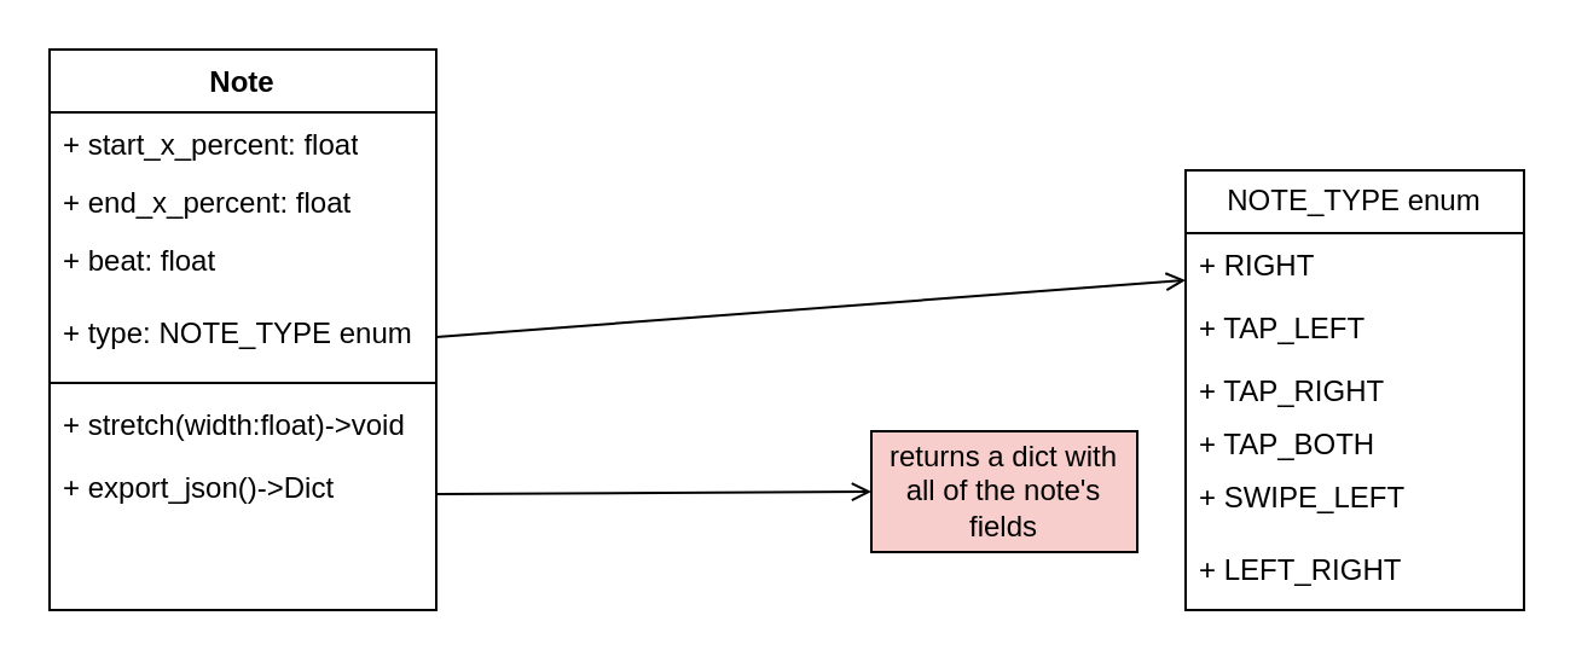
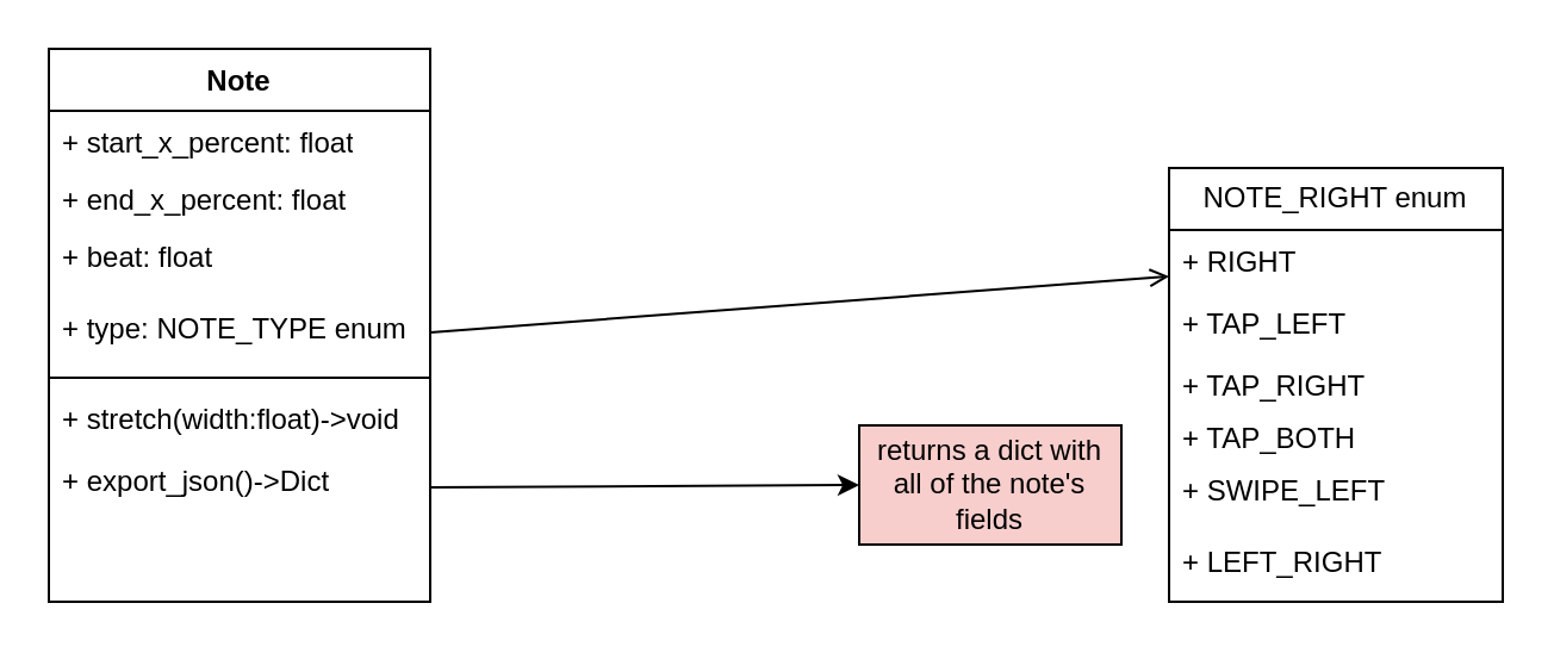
  <mxCell id="0" />
  <mxCell id="1" parent="0" />
  <mxCell id="2" value="Note" style="swimlane;fontStyle=1;align=center;verticalAlign=top;childLayout=stackLayout;horizontal=1;startSize=26;horizontalStack=0;resizeParent=1;resizeParentMax=0;resizeLast=0;collapsible=1;marginBottom=0;whiteSpace=wrap;html=1;" vertex="1" parent="1"><mxGeometry x="20" y="20" width="160" height="232" as="geometry"><mxRectangle x="600" y="618" width="100" height="30" as="alternateBounds" /></mxGeometry></mxCell>
  <mxCell id="3" value="&lt;div&gt;+ start_x_percent: float&lt;/div&gt;" style="text;strokeColor=none;fillColor=none;align=left;verticalAlign=top;spacingLeft=4;spacingRight=4;overflow=hidden;rotatable=0;points=[[0,0.5],[1,0.5]];portConstraint=eastwest;whiteSpace=wrap;html=1;" vertex="1" parent="2"><mxGeometry y="26" width="160" height="24" as="geometry" /></mxCell>
  <mxCell id="4" value="+ end_x_percent: float" style="text;strokeColor=none;fillColor=none;align=left;verticalAlign=top;spacingLeft=4;spacingRight=4;overflow=hidden;rotatable=0;points=[[0,0.5],[1,0.5]];portConstraint=eastwest;whiteSpace=wrap;html=1;" vertex="1" parent="2"><mxGeometry y="50" width="160" height="24" as="geometry" /></mxCell>
  <mxCell id="5" value="+ beat: float" style="text;strokeColor=none;fillColor=none;align=left;verticalAlign=top;spacingLeft=4;spacingRight=4;overflow=hidden;rotatable=0;points=[[0,0.5],[1,0.5]];portConstraint=eastwest;whiteSpace=wrap;html=1;" vertex="1" parent="2"><mxGeometry y="74" width="160" height="30" as="geometry" /></mxCell>
  <mxCell id="6" value="+ type: NOTE_TYPE enum" style="text;strokeColor=none;fillColor=none;align=left;verticalAlign=top;spacingLeft=4;spacingRight=4;overflow=hidden;rotatable=0;points=[[0,0.5],[1,0.5]];portConstraint=eastwest;whiteSpace=wrap;html=1;" vertex="1" parent="2"><mxGeometry y="104" width="160" height="30" as="geometry" /></mxCell>
  <mxCell id="7" value="" style="line;strokeWidth=1;fillColor=none;align=left;verticalAlign=middle;spacingTop=-1;spacingLeft=3;spacingRight=3;rotatable=0;labelPosition=right;points=[];portConstraint=eastwest;strokeColor=inherit;" vertex="1" parent="2"><mxGeometry y="134" width="160" height="8" as="geometry" /></mxCell>
  <mxCell id="8" value="+ stretch(width:float)-&amp;gt;void" style="text;strokeColor=none;fillColor=none;align=left;verticalAlign=top;spacingLeft=4;spacingRight=4;overflow=hidden;rotatable=0;points=[[0,0.5],[1,0.5]];portConstraint=eastwest;whiteSpace=wrap;html=1;" vertex="1" parent="2"><mxGeometry y="142" width="160" height="26" as="geometry" /></mxCell>
  <mxCell id="9" value="+ export_json()-&amp;gt;Dict" style="text;strokeColor=none;fillColor=none;align=left;verticalAlign=top;spacingLeft=4;spacingRight=4;overflow=hidden;rotatable=0;points=[[0,0.5],[1,0.5]];portConstraint=eastwest;whiteSpace=wrap;html=1;" vertex="1" parent="2"><mxGeometry y="168" width="160" height="64" as="geometry" /></mxCell>
- <mxCell id="10" value="NOTE_TYPE enum" style="swimlane;fontStyle=0;childLayout=stackLayout;horizontal=1;startSize=26;fillColor=none;horizontalStack=0;resizeParent=1;resizeParentMax=0;resizeLast=0;collapsible=1;marginBottom=0;whiteSpace=wrap;html=1;" vertex="1" parent="1"><mxGeometry x="490" y="70" width="140" height="182" as="geometry"><mxRectangle x="500" y="129" width="150" height="30" as="alternateBounds" /></mxGeometry></mxCell>
+ <mxCell id="10" value="NOTE_RIGHT enum" style="swimlane;fontStyle=0;childLayout=stackLayout;horizontal=1;startSize=26;fillColor=none;horizontalStack=0;resizeParent=1;resizeParentMax=0;resizeLast=0;collapsible=1;marginBottom=0;whiteSpace=wrap;html=1;" vertex="1" parent="1"><mxGeometry x="490" y="70" width="140" height="182" as="geometry"><mxRectangle x="500" y="129" width="150" height="30" as="alternateBounds" /></mxGeometry></mxCell>
  <mxCell id="11" value="+ RIGHT" style="text;strokeColor=none;fillColor=none;align=left;verticalAlign=top;spacingLeft=4;spacingRight=4;overflow=hidden;rotatable=0;points=[[0,0.5],[1,0.5]];portConstraint=eastwest;whiteSpace=wrap;html=1;" vertex="1" parent="10"><mxGeometry y="26" width="140" height="26" as="geometry" /></mxCell>
  <mxCell id="12" value="+ TAP_LEFT" style="text;strokeColor=none;fillColor=none;align=left;verticalAlign=top;spacingLeft=4;spacingRight=4;overflow=hidden;rotatable=0;points=[[0,0.5],[1,0.5]];portConstraint=eastwest;whiteSpace=wrap;html=1;" vertex="1" parent="10"><mxGeometry y="52" width="140" height="26" as="geometry" /></mxCell>
  <mxCell id="13" value="+ TAP_RIGHT" style="text;strokeColor=none;fillColor=none;align=left;verticalAlign=top;spacingLeft=4;spacingRight=4;overflow=hidden;rotatable=0;points=[[0,0.5],[1,0.5]];portConstraint=eastwest;whiteSpace=wrap;html=1;" vertex="1" parent="10"><mxGeometry y="78" width="140" height="22" as="geometry" /></mxCell>
  <mxCell id="14" value="+ TAP_BOTH" style="text;strokeColor=none;fillColor=none;align=left;verticalAlign=top;spacingLeft=4;spacingRight=4;overflow=hidden;rotatable=0;points=[[0,0.5],[1,0.5]];portConstraint=eastwest;whiteSpace=wrap;html=1;" vertex="1" parent="10"><mxGeometry y="100" width="140" height="22" as="geometry" /></mxCell>
  <mxCell id="15" value="+ SWIPE_LEFT" style="text;strokeColor=none;fillColor=none;align=left;verticalAlign=top;spacingLeft=4;spacingRight=4;overflow=hidden;rotatable=0;points=[[0,0.5],[1,0.5]];portConstraint=eastwest;whiteSpace=wrap;html=1;" vertex="1" parent="10"><mxGeometry y="122" width="140" height="30" as="geometry" /></mxCell>
  <mxCell id="16" value="+ LEFT_RIGHT" style="text;strokeColor=none;fillColor=none;align=left;verticalAlign=top;spacingLeft=4;spacingRight=4;overflow=hidden;rotatable=0;points=[[0,0.5],[1,0.5]];portConstraint=eastwest;whiteSpace=wrap;html=1;" vertex="1" parent="10"><mxGeometry y="152" width="140" height="30" as="geometry" /></mxCell>
  <mxCell id="17" value="" style="endArrow=open;html=1;rounded=0;exitX=1;exitY=0.5;exitDx=0;exitDy=0;entryX=0;entryY=0.25;entryDx=0;entryDy=0;" edge="1" parent="1" source="6" target="10"><mxGeometry width="50" height="50" relative="1" as="geometry"><mxPoint x="250" y="150" as="sourcePoint" /><mxPoint x="300" y="100" as="targetPoint" /></mxGeometry></mxCell>
  <mxCell id="18" value="returns a dict with all of the note's fields" style="html=1;whiteSpace=wrap;fillColor=#f8cecc;" vertex="1" parent="1"><mxGeometry x="360" y="178" width="110" height="50" as="geometry" /></mxCell>
- <mxCell id="19" value="" style="endArrow=open;html=1;rounded=0;exitX=1;exitY=0.25;exitDx=0;exitDy=0;exitPerimeter=0;entryX=0;entryY=0.5;entryDx=0;entryDy=0;" edge="1" parent="1" source="9" target="18"><mxGeometry width="50" height="50" relative="1" as="geometry"><mxPoint x="240" y="280" as="sourcePoint" /><mxPoint x="290" y="230" as="targetPoint" /></mxGeometry></mxCell>
+ <mxCell id="19" value="" style="endArrow=classic;html=1;rounded=0;exitX=1;exitY=0.25;exitDx=0;exitDy=0;exitPerimeter=0;entryX=0;entryY=0.5;entryDx=0;entryDy=0;" edge="1" parent="1" source="9" target="18"><mxGeometry width="50" height="50" relative="1" as="geometry"><mxPoint x="240" y="280" as="sourcePoint" /><mxPoint x="290" y="230" as="targetPoint" /></mxGeometry></mxCell>
